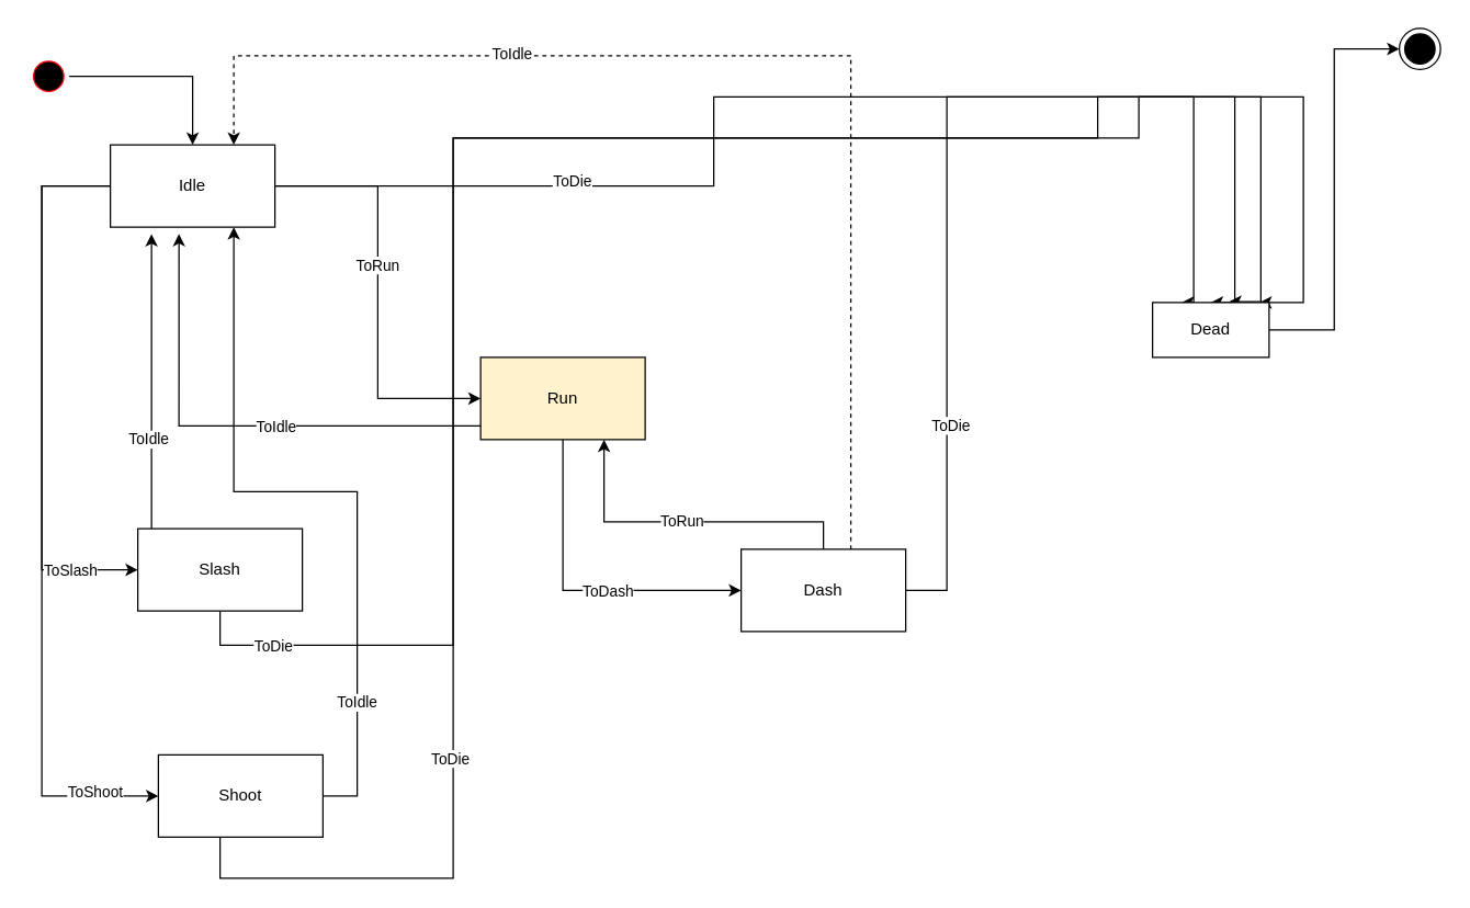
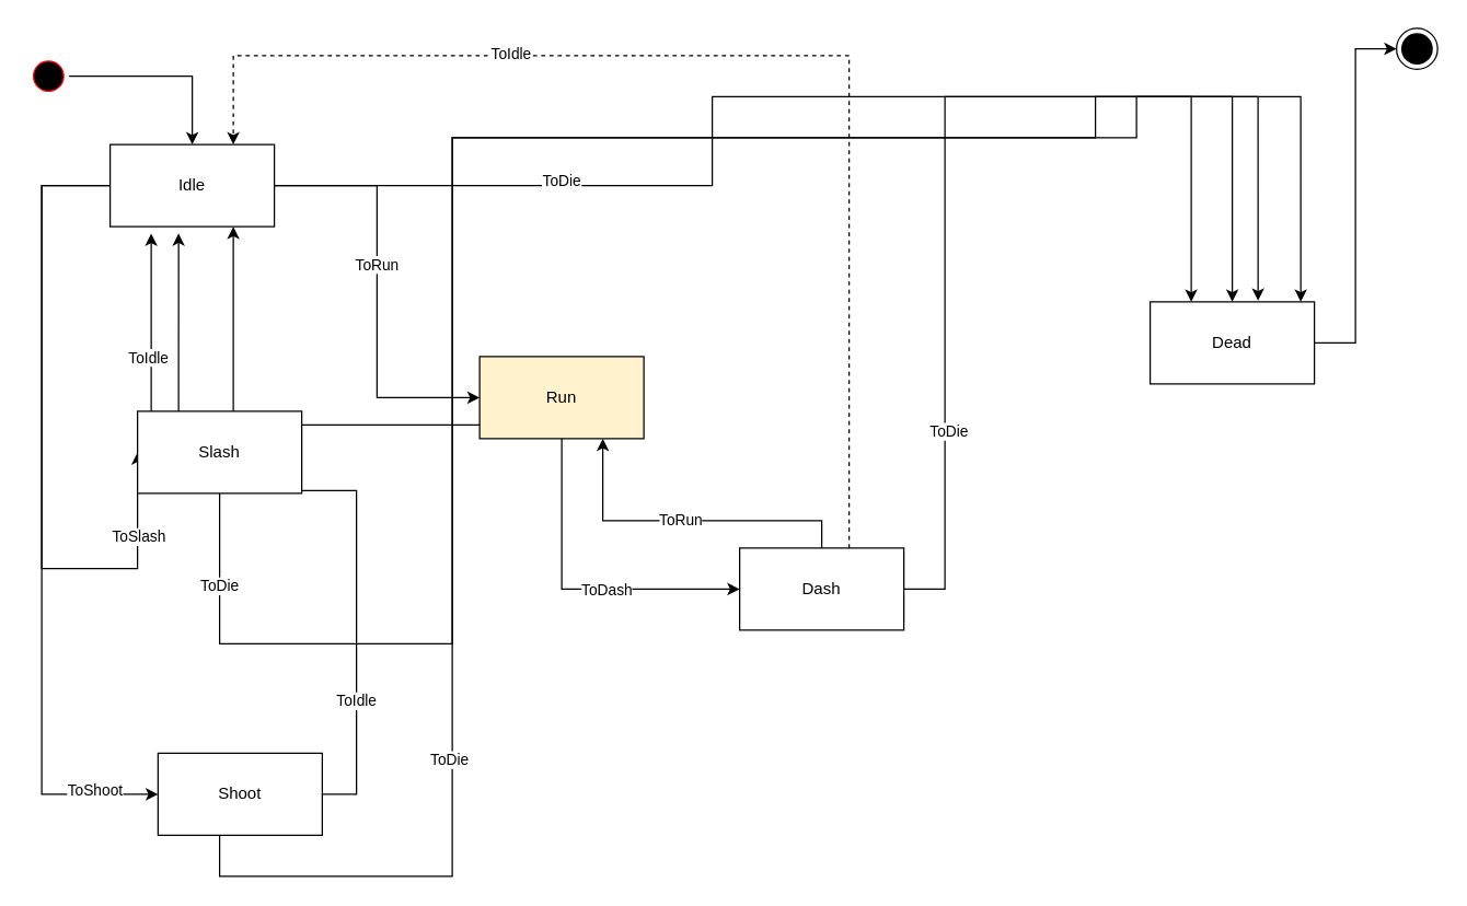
  <mxCell id="0" />
  <mxCell id="1" parent="0" />
  <mxCell id="2" style="edgeStyle=orthogonalEdgeStyle;rounded=0;orthogonalLoop=1;jettySize=auto;html=1;entryX=0.5;entryY=0;entryDx=0;entryDy=0;" parent="1" source="3" target="13" edge="1"><mxGeometry relative="1" as="geometry" /></mxCell>
  <mxCell id="3" value="" style="ellipse;html=1;shape=startState;fillColor=#000000;strokeColor=#ff0000;rounded=1;shadow=0;comic=0;labelBackgroundColor=none;fontFamily=Verdana;fontSize=12;fontColor=#000000;align=center;direction=south;" parent="1" vertex="1"><mxGeometry x="20" y="40" width="30" height="30" as="geometry" /></mxCell>
  <mxCell id="4" value="" style="ellipse;html=1;shape=endState;fillColor=#000000;strokeColor=#000000;" parent="1" vertex="1"><mxGeometry x="1020" y="20" width="30" height="30" as="geometry" /></mxCell>
  <mxCell id="5" style="edgeStyle=orthogonalEdgeStyle;rounded=0;orthogonalLoop=1;jettySize=auto;html=1;entryX=0.917;entryY=0;entryDx=0;entryDy=0;entryPerimeter=0;" parent="1" source="13" target="37" edge="1"><mxGeometry relative="1" as="geometry"><Array as="points"><mxPoint x="520" y="135" /><mxPoint x="520" y="70" /><mxPoint x="950" y="70" /></Array></mxGeometry></mxCell>
  <mxCell id="6" value="ToDie" style="edgeLabel;html=1;align=center;verticalAlign=middle;resizable=0;points=[];" parent="5" vertex="1" connectable="0"><mxGeometry x="-0.567" y="4" relative="1" as="geometry"><mxPoint as="offset" /></mxGeometry></mxCell>
  <mxCell id="7" style="edgeStyle=orthogonalEdgeStyle;rounded=0;orthogonalLoop=1;jettySize=auto;html=1;entryX=0;entryY=0.5;entryDx=0;entryDy=0;" parent="1" source="13" target="18" edge="1"><mxGeometry relative="1" as="geometry" /></mxCell>
  <mxCell id="8" value="ToRun" style="edgeLabel;html=1;align=center;verticalAlign=middle;resizable=0;points=[];" parent="7" vertex="1" connectable="0"><mxGeometry x="-0.133" y="-1" relative="1" as="geometry"><mxPoint as="offset" /></mxGeometry></mxCell>
  <mxCell id="9" style="edgeStyle=orthogonalEdgeStyle;rounded=0;orthogonalLoop=1;jettySize=auto;html=1;entryX=0;entryY=0.5;entryDx=0;entryDy=0;" parent="1" source="13" target="35" edge="1"><mxGeometry relative="1" as="geometry"><Array as="points"><mxPoint x="30" y="135" /><mxPoint x="30" y="415" /></Array></mxGeometry></mxCell>
  <mxCell id="10" value="ToSlash" style="edgeLabel;html=1;align=center;verticalAlign=middle;resizable=0;points=[];" parent="9" vertex="1" connectable="0"><mxGeometry x="0.75" relative="1" as="geometry"><mxPoint as="offset" /></mxGeometry></mxCell>
  <mxCell id="11" style="edgeStyle=orthogonalEdgeStyle;rounded=0;orthogonalLoop=1;jettySize=auto;html=1;entryX=0;entryY=0.5;entryDx=0;entryDy=0;" parent="1" source="13" target="30" edge="1"><mxGeometry relative="1" as="geometry"><Array as="points"><mxPoint x="30" y="135" /><mxPoint x="30" y="580" /></Array></mxGeometry></mxCell>
  <mxCell id="12" value="ToShoot" style="edgeLabel;html=1;align=center;verticalAlign=middle;resizable=0;points=[];" parent="11" vertex="1" connectable="0"><mxGeometry x="0.835" y="4" relative="1" as="geometry"><mxPoint x="1" as="offset" /></mxGeometry></mxCell>
  <mxCell id="13" value="Idle" style="rounded=0;whiteSpace=wrap;html=1;" parent="1" vertex="1"><mxGeometry x="80" y="105" width="120" height="60" as="geometry" /></mxCell>
  <mxCell id="14" style="edgeStyle=orthogonalEdgeStyle;rounded=0;orthogonalLoop=1;jettySize=auto;html=1;entryX=0.417;entryY=1.083;entryDx=0;entryDy=0;entryPerimeter=0;" parent="1" source="18" target="13" edge="1"><mxGeometry relative="1" as="geometry"><Array as="points"><mxPoint x="130" y="310" /></Array></mxGeometry></mxCell>
  <mxCell id="15" value="ToIdle" style="edgeLabel;html=1;align=center;verticalAlign=middle;resizable=0;points=[];" parent="14" vertex="1" connectable="0"><mxGeometry x="-0.167" relative="1" as="geometry"><mxPoint as="offset" /></mxGeometry></mxCell>
  <mxCell id="16" style="edgeStyle=orthogonalEdgeStyle;rounded=0;orthogonalLoop=1;jettySize=auto;html=1;entryX=0;entryY=0.5;entryDx=0;entryDy=0;" parent="1" source="18" target="25" edge="1"><mxGeometry relative="1" as="geometry"><Array as="points"><mxPoint x="410" y="430" /></Array></mxGeometry></mxCell>
  <mxCell id="17" value="ToDash" style="edgeLabel;html=1;align=center;verticalAlign=middle;resizable=0;points=[];" parent="16" vertex="1" connectable="0"><mxGeometry x="0.185" relative="1" as="geometry"><mxPoint as="offset" /></mxGeometry></mxCell>
  <mxCell id="18" value="Run" style="rounded=0;whiteSpace=wrap;html=1;fillColor=#fff2cc;" parent="1" vertex="1"><mxGeometry x="350" y="260" width="120" height="60" as="geometry" /></mxCell>
  <mxCell id="19" style="edgeStyle=orthogonalEdgeStyle;rounded=0;orthogonalLoop=1;jettySize=auto;html=1;entryX=0.657;entryY=-0.015;entryDx=0;entryDy=0;entryPerimeter=0;" parent="1" source="25" target="37" edge="1"><mxGeometry relative="1" as="geometry"><Array as="points"><mxPoint x="690" y="430" /><mxPoint x="690" y="70" /><mxPoint x="919" y="70" /></Array></mxGeometry></mxCell>
  <mxCell id="20" value="ToDie" style="edgeLabel;html=1;align=center;verticalAlign=middle;resizable=0;points=[];" parent="19" vertex="1" connectable="0"><mxGeometry x="-0.619" y="-2" relative="1" as="geometry"><mxPoint as="offset" /></mxGeometry></mxCell>
  <mxCell id="21" style="edgeStyle=orthogonalEdgeStyle;rounded=0;orthogonalLoop=1;jettySize=auto;html=1;entryX=0.75;entryY=0;entryDx=0;entryDy=0;dashed=1;" parent="1" source="25" target="13" edge="1"><mxGeometry relative="1" as="geometry"><Array as="points"><mxPoint x="620" y="40" /><mxPoint x="170" y="40" /></Array></mxGeometry></mxCell>
  <mxCell id="22" value="ToIdle" style="edgeLabel;html=1;align=center;verticalAlign=middle;resizable=0;points=[];" parent="21" vertex="1" connectable="0"><mxGeometry x="0.389" y="-2" relative="1" as="geometry"><mxPoint as="offset" /></mxGeometry></mxCell>
  <mxCell id="23" style="edgeStyle=orthogonalEdgeStyle;rounded=0;orthogonalLoop=1;jettySize=auto;html=1;entryX=0.75;entryY=1;entryDx=0;entryDy=0;" parent="1" source="25" target="18" edge="1"><mxGeometry relative="1" as="geometry"><Array as="points"><mxPoint x="600" y="380" /><mxPoint x="440" y="380" /></Array></mxGeometry></mxCell>
  <mxCell id="24" value="ToRun" style="edgeLabel;html=1;align=center;verticalAlign=middle;resizable=0;points=[];" parent="23" vertex="1" connectable="0"><mxGeometry x="0.037" y="-1" relative="1" as="geometry"><mxPoint as="offset" /></mxGeometry></mxCell>
  <mxCell id="25" value="Dash" style="rounded=0;whiteSpace=wrap;html=1;" parent="1" vertex="1"><mxGeometry x="540" y="400" width="120" height="60" as="geometry" /></mxCell>
  <mxCell id="26" style="edgeStyle=orthogonalEdgeStyle;rounded=0;orthogonalLoop=1;jettySize=auto;html=1;entryX=0.25;entryY=0;entryDx=0;entryDy=0;" parent="1" source="30" target="37" edge="1"><mxGeometry relative="1" as="geometry"><Array as="points"><mxPoint x="160" y="640" /><mxPoint x="330" y="640" /><mxPoint x="330" y="100" /><mxPoint x="800" y="100" /><mxPoint x="800" y="70" /><mxPoint x="870" y="70" /></Array></mxGeometry></mxCell>
  <mxCell id="27" value="ToDie" style="edgeLabel;html=1;align=center;verticalAlign=middle;resizable=0;points=[];" parent="26" vertex="1" connectable="0"><mxGeometry x="-0.608" y="3" relative="1" as="geometry"><mxPoint as="offset" /></mxGeometry></mxCell>
  <mxCell id="28" style="edgeStyle=orthogonalEdgeStyle;rounded=0;orthogonalLoop=1;jettySize=auto;html=1;entryX=0.75;entryY=1;entryDx=0;entryDy=0;" parent="1" source="30" target="13" edge="1"><mxGeometry relative="1" as="geometry"><Array as="points"><mxPoint x="260" y="580" /><mxPoint x="260" y="358" /><mxPoint x="170" y="358" /></Array></mxGeometry></mxCell>
  <mxCell id="29" value="ToIdle" style="edgeLabel;html=1;align=center;verticalAlign=middle;resizable=0;points=[];" parent="28" vertex="1" connectable="0"><mxGeometry x="-0.646" y="1" relative="1" as="geometry"><mxPoint as="offset" /></mxGeometry></mxCell>
  <mxCell id="30" value="Shoot" style="rounded=0;whiteSpace=wrap;html=1;" parent="1" vertex="1"><mxGeometry x="115" y="550" width="120" height="60" as="geometry" /></mxCell>
  <mxCell id="31" style="edgeStyle=orthogonalEdgeStyle;rounded=0;orthogonalLoop=1;jettySize=auto;html=1;entryX=0.5;entryY=0;entryDx=0;entryDy=0;" parent="1" source="35" target="37" edge="1"><mxGeometry relative="1" as="geometry"><Array as="points"><mxPoint x="330" y="470" /><mxPoint x="330" y="100" /><mxPoint x="830" y="100" /><mxPoint x="830" y="70" /><mxPoint x="900" y="70" /></Array></mxGeometry></mxCell>
  <mxCell id="32" value="ToDie" style="edgeLabel;html=1;align=center;verticalAlign=middle;resizable=0;points=[];" parent="31" vertex="1" connectable="0"><mxGeometry x="-0.904" relative="1" as="geometry"><mxPoint x="-1" as="offset" /></mxGeometry></mxCell>
  <mxCell id="33" style="edgeStyle=orthogonalEdgeStyle;rounded=0;orthogonalLoop=1;jettySize=auto;html=1;" parent="1" source="35" edge="1"><mxGeometry relative="1" as="geometry"><mxPoint x="110" y="170" as="targetPoint" /><Array as="points"><mxPoint x="110" y="330" /><mxPoint x="110" y="330" /></Array></mxGeometry></mxCell>
  <mxCell id="34" value="ToIdle" style="edgeLabel;html=1;align=center;verticalAlign=middle;resizable=0;points=[];" parent="33" vertex="1" connectable="0"><mxGeometry x="-0.387" y="3" relative="1" as="geometry"><mxPoint as="offset" /></mxGeometry></mxCell>
- <mxCell id="35" value="Slash" style="rounded=0;whiteSpace=wrap;html=1;" parent="1" vertex="1"><mxGeometry x="100" y="385" width="120" height="60" as="geometry" /></mxCell>
+ <mxCell id="35" value="Slash" style="rounded=0;whiteSpace=wrap;html=1;" parent="1" vertex="1"><mxGeometry x="100" y="300" width="120" height="60" as="geometry" /></mxCell>
  <mxCell id="36" style="edgeStyle=orthogonalEdgeStyle;rounded=0;orthogonalLoop=1;jettySize=auto;html=1;entryX=0;entryY=0.5;entryDx=0;entryDy=0;" parent="1" source="37" target="4" edge="1"><mxGeometry relative="1" as="geometry" /></mxCell>
- <mxCell id="37" value="Dead" style="rounded=0;whiteSpace=wrap;html=1;" parent="1" vertex="1"><mxGeometry x="840" y="220" width="85" height="40" as="geometry" /></mxCell>
+ <mxCell id="37" value="Dead" style="rounded=0;whiteSpace=wrap;html=1;" parent="1" vertex="1"><mxGeometry x="840" y="220" width="120" height="60" as="geometry" /></mxCell>
